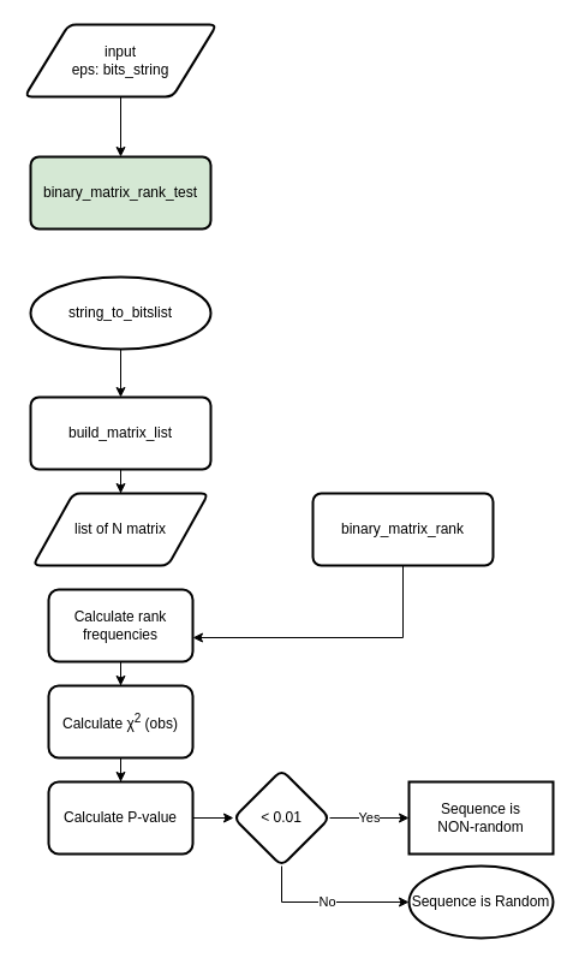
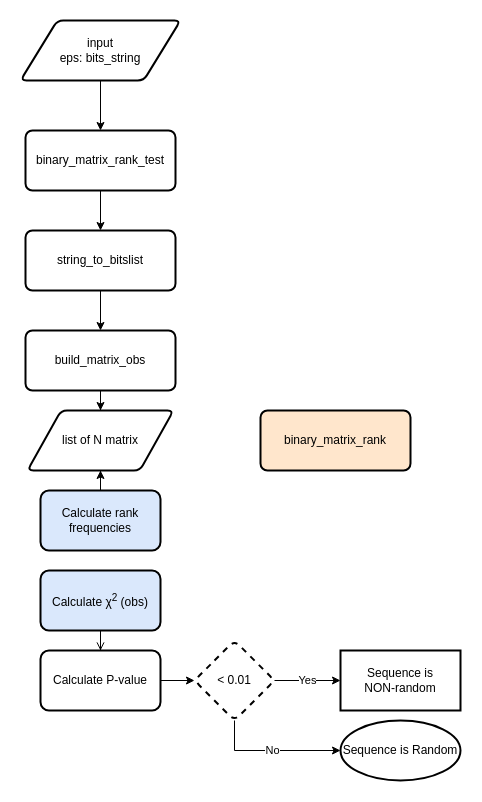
  <mxCell id="0" />
  <mxCell id="1" parent="0" />
  <mxCell id="2" style="edgeStyle=orthogonalEdgeStyle;rounded=0;orthogonalLoop=1;jettySize=auto;html=1;" edge="1" parent="1" source="3" target="5"><mxGeometry relative="1" as="geometry" /></mxCell>
  <mxCell id="3" value="&lt;div&gt;input&lt;/div&gt;&lt;div&gt;eps: bits_string&lt;br&gt;&lt;/div&gt;" style="shape=parallelogram;html=1;strokeWidth=2;perimeter=parallelogramPerimeter;whiteSpace=wrap;rounded=1;arcSize=12;size=0.23;" vertex="1" parent="1"><mxGeometry x="20" y="20" width="160" height="60" as="geometry" /></mxCell>
- <mxCell id="5" value="binary_matrix_rank_test" style="rounded=1;whiteSpace=wrap;html=1;absoluteArcSize=1;arcSize=14;strokeWidth=2;fillColor=#d5e8d4;" vertex="1" parent="1"><mxGeometry x="25" y="130" width="150" height="60" as="geometry" /></mxCell>
+ <mxCell id="4" style="edgeStyle=orthogonalEdgeStyle;rounded=0;orthogonalLoop=1;jettySize=auto;html=1;" edge="1" parent="1" source="5" target="7"><mxGeometry relative="1" as="geometry" /></mxCell>
+ <mxCell id="5" value="binary_matrix_rank_test" style="rounded=1;whiteSpace=wrap;html=1;absoluteArcSize=1;arcSize=14;strokeWidth=2;" vertex="1" parent="1"><mxGeometry x="25" y="130" width="150" height="60" as="geometry" /></mxCell>
  <mxCell id="6" style="edgeStyle=orthogonalEdgeStyle;rounded=0;orthogonalLoop=1;jettySize=auto;html=1;" edge="1" parent="1" source="7" target="9"><mxGeometry relative="1" as="geometry" /></mxCell>
- <mxCell id="7" value="string_to_bitslist" style="ellipse;whiteSpace=wrap;html=1;absoluteArcSize=1;arcSize=14;strokeWidth=2;" vertex="1" parent="1"><mxGeometry x="25" y="230" width="150" height="60" as="geometry" /></mxCell>
+ <mxCell id="7" value="string_to_bitslist" style="rounded=1;whiteSpace=wrap;html=1;absoluteArcSize=1;arcSize=14;strokeWidth=2;" vertex="1" parent="1"><mxGeometry x="25" y="230" width="150" height="60" as="geometry" /></mxCell>
  <mxCell id="8" style="edgeStyle=orthogonalEdgeStyle;rounded=0;orthogonalLoop=1;jettySize=auto;html=1;" edge="1" parent="1" source="9" target="12"><mxGeometry relative="1" as="geometry" /></mxCell>
- <mxCell id="9" value="build_matrix_list" style="rounded=1;whiteSpace=wrap;html=1;absoluteArcSize=1;arcSize=14;strokeWidth=2;" vertex="1" parent="1"><mxGeometry x="25" y="330" width="150" height="60" as="geometry" /></mxCell>
- <mxCell id="10" value="" style="edgeStyle=orthogonalEdgeStyle;rounded=0;orthogonalLoop=1;jettySize=auto;html=1;" edge="1" parent="1" source="11" target="14"><mxGeometry relative="1" as="geometry"><Array as="points"><mxPoint x="335" y="530" /></Array></mxGeometry></mxCell>
- <mxCell id="11" value="binary_matrix_rank" style="rounded=1;whiteSpace=wrap;html=1;absoluteArcSize=1;arcSize=14;strokeWidth=2;" vertex="1" parent="1"><mxGeometry x="260" y="410" width="150" height="60" as="geometry" /></mxCell>
+ <mxCell id="9" value="build_matrix_obs" style="rounded=1;whiteSpace=wrap;html=1;absoluteArcSize=1;arcSize=14;strokeWidth=2;" vertex="1" parent="1"><mxGeometry x="25" y="330" width="150" height="60" as="geometry" /></mxCell>
+ <mxCell id="11" value="binary_matrix_rank" style="rounded=1;whiteSpace=wrap;html=1;absoluteArcSize=1;arcSize=14;strokeWidth=2;fillColor=#ffe6cc;" vertex="1" parent="1"><mxGeometry x="260" y="410" width="150" height="60" as="geometry" /></mxCell>
  <mxCell id="12" value="list of N matrix" style="shape=parallelogram;html=1;strokeWidth=2;perimeter=parallelogramPerimeter;whiteSpace=wrap;rounded=1;arcSize=12;size=0.23;" vertex="1" parent="1"><mxGeometry x="27" y="410" width="146" height="60" as="geometry" /></mxCell>
- <mxCell id="13" value="" style="edgeStyle=orthogonalEdgeStyle;rounded=0;orthogonalLoop=1;jettySize=auto;html=1;" edge="1" parent="1" source="14" target="16"><mxGeometry relative="1" as="geometry" /></mxCell>
- <mxCell id="14" value="&lt;div&gt;Calculate rank&lt;/div&gt;&lt;div&gt;frequencies&lt;br&gt;&lt;/div&gt;" style="whiteSpace=wrap;html=1;rounded=1;arcSize=14;strokeWidth=2;" vertex="1" parent="1"><mxGeometry x="40" y="490" width="120" height="60" as="geometry" /></mxCell>
- <mxCell id="15" value="" style="edgeStyle=orthogonalEdgeStyle;rounded=0;orthogonalLoop=1;jettySize=auto;html=1;" edge="1" parent="1" source="16" target="18"><mxGeometry relative="1" as="geometry" /></mxCell>
- <mxCell id="16" value="Calculate χ&lt;sup&gt;2&lt;/sup&gt; (obs)" style="whiteSpace=wrap;html=1;rounded=1;arcSize=14;strokeWidth=2;" vertex="1" parent="1"><mxGeometry x="40" y="570" width="120" height="60" as="geometry" /></mxCell>
+ <mxCell id="13" value="" style="edgeStyle=orthogonalEdgeStyle;rounded=0;orthogonalLoop=1;jettySize=auto;html=1;" edge="1" parent="1" source="14" target="12"><mxGeometry relative="1" as="geometry" /></mxCell>
+ <mxCell id="14" value="&lt;div&gt;Calculate rank&lt;/div&gt;&lt;div&gt;frequencies&lt;br&gt;&lt;/div&gt;" style="whiteSpace=wrap;html=1;rounded=1;arcSize=14;strokeWidth=2;fillColor=#dae8fc;" vertex="1" parent="1"><mxGeometry x="40" y="490" width="120" height="60" as="geometry" /></mxCell>
+ <mxCell id="15" value="" style="edgeStyle=orthogonalEdgeStyle;rounded=0;orthogonalLoop=1;jettySize=auto;html=1;endArrow=open;" edge="1" parent="1" source="16" target="18"><mxGeometry relative="1" as="geometry" /></mxCell>
+ <mxCell id="16" value="Calculate χ&lt;sup&gt;2&lt;/sup&gt; (obs)" style="whiteSpace=wrap;html=1;rounded=1;arcSize=14;strokeWidth=2;fillColor=#dae8fc;" vertex="1" parent="1"><mxGeometry x="40" y="570" width="120" height="60" as="geometry" /></mxCell>
  <mxCell id="17" value="" style="edgeStyle=orthogonalEdgeStyle;rounded=0;orthogonalLoop=1;jettySize=auto;html=1;" edge="1" parent="1" source="18" target="21"><mxGeometry relative="1" as="geometry" /></mxCell>
  <mxCell id="18" value="Calculate P-value" style="whiteSpace=wrap;html=1;rounded=1;arcSize=14;strokeWidth=2;" vertex="1" parent="1"><mxGeometry x="40" y="650" width="120" height="60" as="geometry" /></mxCell>
  <mxCell id="19" value="Yes" style="edgeStyle=orthogonalEdgeStyle;rounded=0;orthogonalLoop=1;jettySize=auto;html=1;" edge="1" parent="1" source="21" target="22"><mxGeometry relative="1" as="geometry" /></mxCell>
  <mxCell id="20" value="No" style="edgeStyle=orthogonalEdgeStyle;rounded=0;orthogonalLoop=1;jettySize=auto;html=1;" edge="1" parent="1" source="21" target="23"><mxGeometry relative="1" as="geometry"><Array as="points"><mxPoint x="234" y="750" /></Array></mxGeometry></mxCell>
- <mxCell id="21" value="&amp;lt; 0.01" style="rhombus;whiteSpace=wrap;html=1;rounded=1;arcSize=14;strokeWidth=2;" vertex="1" parent="1"><mxGeometry x="194" y="640" width="80" height="80" as="geometry" /></mxCell>
+ <mxCell id="21" value="&amp;lt; 0.01" style="rhombus;whiteSpace=wrap;html=1;rounded=1;arcSize=14;strokeWidth=2;dashed=1;" vertex="1" parent="1"><mxGeometry x="194" y="640" width="80" height="80" as="geometry" /></mxCell>
  <mxCell id="22" value="&lt;div&gt;Sequence is&lt;/div&gt;&lt;div&gt;NON-random&lt;/div&gt;" style="whiteSpace=wrap;html=1;arcSize=14;strokeWidth=2;rounded=0;" vertex="1" parent="1"><mxGeometry x="340" y="650" width="120" height="60" as="geometry" /></mxCell>
  <mxCell id="23" value="Sequence is Random" style="ellipse;whiteSpace=wrap;html=1;rounded=1;arcSize=14;strokeWidth=2;" vertex="1" parent="1"><mxGeometry x="340" y="720" width="120" height="60" as="geometry" /></mxCell>
